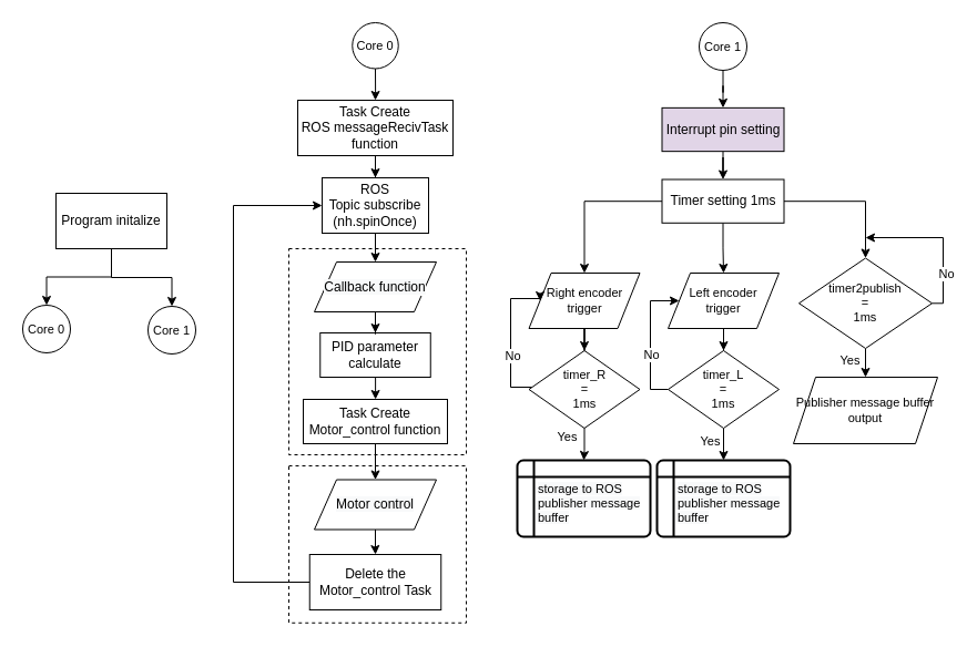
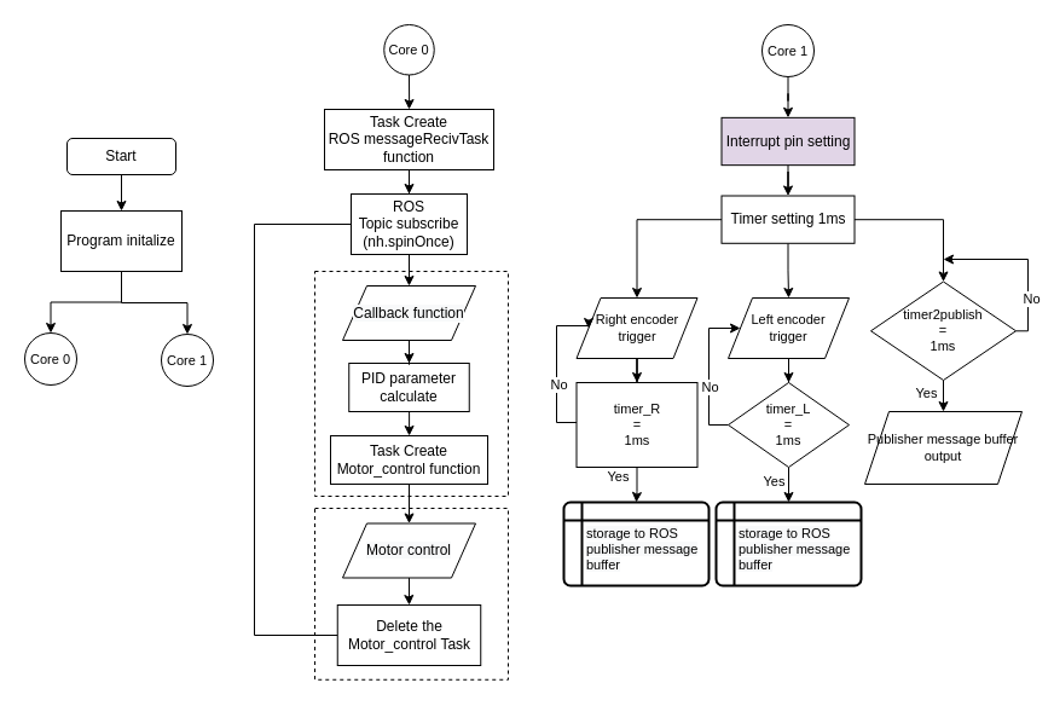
  <mxCell id="0" />
  <mxCell id="1" parent="0" />
  <mxCell id="2" value="" style="rounded=0;whiteSpace=wrap;html=1;fontSize=13;dashed=1;" vertex="1" parent="1"><mxGeometry x="260" y="420" width="160" height="141.76" as="geometry" /></mxCell>
  <mxCell id="3" value="" style="rounded=0;whiteSpace=wrap;html=1;fontSize=13;dashed=1;" vertex="1" parent="1"><mxGeometry x="260" y="224" width="160" height="186" as="geometry" /></mxCell>
+ <mxCell id="4" style="edgeStyle=orthogonalEdgeStyle;rounded=0;orthogonalLoop=1;jettySize=auto;html=1;entryX=0.5;entryY=0;entryDx=0;entryDy=0;" edge="1" parent="1" source="5" target="8"><mxGeometry relative="1" as="geometry" /></mxCell>
+ <mxCell id="5" value="Start" style="rounded=1;whiteSpace=wrap;html=1;fontSize=12;glass=0;strokeWidth=1;shadow=0;" parent="1" vertex="1"><mxGeometry x="55" y="114" width="90" height="30" as="geometry" /></mxCell>
  <mxCell id="6" style="edgeStyle=orthogonalEdgeStyle;rounded=0;orthogonalLoop=1;jettySize=auto;html=1;entryX=0.5;entryY=0;entryDx=0;entryDy=0;fontSize=11;fontColor=#000000;" edge="1" parent="1" source="8" target="21"><mxGeometry relative="1" as="geometry" /></mxCell>
  <mxCell id="7" style="edgeStyle=orthogonalEdgeStyle;rounded=0;orthogonalLoop=1;jettySize=auto;html=1;entryX=0.5;entryY=0;entryDx=0;entryDy=0;fontSize=11;fontColor=#000000;" edge="1" parent="1" source="8" target="24"><mxGeometry relative="1" as="geometry" /></mxCell>
  <mxCell id="8" value="Program initalize" style="rounded=0;whiteSpace=wrap;html=1;" vertex="1" parent="1"><mxGeometry x="50" y="174" width="100" height="50" as="geometry" /></mxCell>
  <mxCell id="9" style="edgeStyle=orthogonalEdgeStyle;rounded=0;orthogonalLoop=1;jettySize=auto;html=1;entryX=0.5;entryY=0;entryDx=0;entryDy=0;fontSize=11;fontColor=#000000;" edge="1" parent="1" source="10" target="16"><mxGeometry relative="1" as="geometry" /></mxCell>
  <mxCell id="10" value="ROS &lt;br&gt;Topic subscribe&lt;br&gt;(nh.spinOnce)" style="rounded=0;whiteSpace=wrap;html=1;" vertex="1" parent="1"><mxGeometry x="290" y="160" width="96" height="50" as="geometry" /></mxCell>
  <mxCell id="11" style="edgeStyle=orthogonalEdgeStyle;rounded=0;orthogonalLoop=1;jettySize=auto;html=1;entryX=0.5;entryY=0;entryDx=0;entryDy=0;fontSize=11;fontColor=#000000;" edge="1" parent="1" source="12" target="28"><mxGeometry relative="1" as="geometry" /></mxCell>
  <mxCell id="12" value="Task Create Motor_control function" style="rounded=0;whiteSpace=wrap;html=1;" vertex="1" parent="1"><mxGeometry x="273" y="360" width="130" height="40" as="geometry" /></mxCell>
  <mxCell id="13" style="edgeStyle=orthogonalEdgeStyle;rounded=0;orthogonalLoop=1;jettySize=auto;html=1;entryX=0.5;entryY=0;entryDx=0;entryDy=0;fontSize=13;" edge="1" parent="1" source="14" target="12"><mxGeometry relative="1" as="geometry" /></mxCell>
  <mxCell id="14" value="PID parameter calculate" style="rounded=0;whiteSpace=wrap;html=1;" vertex="1" parent="1"><mxGeometry x="288.25" y="300" width="99.5" height="40" as="geometry" /></mxCell>
  <mxCell id="15" style="edgeStyle=orthogonalEdgeStyle;rounded=0;orthogonalLoop=1;jettySize=auto;html=1;entryX=0.5;entryY=0;entryDx=0;entryDy=0;fontSize=11;fontColor=#000000;" edge="1" parent="1" source="16" target="14"><mxGeometry relative="1" as="geometry" /></mxCell>
  <mxCell id="16" value="&lt;span style=&quot;font-size: 12px; background-color: rgb(248, 249, 250);&quot;&gt;Callback function&lt;/span&gt;" style="shape=parallelogram;perimeter=parallelogramPerimeter;whiteSpace=wrap;html=1;fixedSize=1;labelBackgroundColor=#FFFFFF;fontSize=11;fontColor=#000000;" vertex="1" parent="1"><mxGeometry x="283" y="236" width="110" height="45" as="geometry" /></mxCell>
  <mxCell id="17" style="edgeStyle=orthogonalEdgeStyle;rounded=0;orthogonalLoop=1;jettySize=auto;html=1;entryX=0.5;entryY=0;entryDx=0;entryDy=0;fontSize=11;fontColor=#000000;" edge="1" parent="1" source="18" target="10"><mxGeometry relative="1" as="geometry" /></mxCell>
  <mxCell id="18" value="Task Create &lt;br&gt;ROS messageRecivTask function" style="rounded=0;whiteSpace=wrap;html=1;" vertex="1" parent="1"><mxGeometry x="268" y="90" width="140" height="50" as="geometry" /></mxCell>
- <mxCell id="19" style="edgeStyle=orthogonalEdgeStyle;rounded=0;orthogonalLoop=1;jettySize=auto;html=1;fontSize=11;fontColor=#000000;entryX=0;entryY=0.5;entryDx=0;entryDy=0;" edge="1" parent="1" source="20" target="10"><mxGeometry relative="1" as="geometry"><mxPoint x="180" y="160" as="targetPoint" /><Array as="points"><mxPoint x="210" y="525.5" /><mxPoint x="210" y="185.5" /></Array></mxGeometry></mxCell>
+ <mxCell id="19" style="edgeStyle=orthogonalEdgeStyle;rounded=0;orthogonalLoop=1;jettySize=auto;html=1;fontSize=11;fontColor=#000000;entryX=0;entryY=0.5;entryDx=0;entryDy=0;endArrow=none;" edge="1" parent="1" source="20" target="10"><mxGeometry relative="1" as="geometry"><mxPoint x="180" y="160" as="targetPoint" /><Array as="points"><mxPoint x="210" y="525.5" /><mxPoint x="210" y="185.5" /></Array></mxGeometry></mxCell>
  <mxCell id="20" value="Delete the Motor_control Task" style="rounded=0;whiteSpace=wrap;html=1;" vertex="1" parent="1"><mxGeometry x="278.75" y="500" width="118.5" height="50" as="geometry" /></mxCell>
  <mxCell id="21" value="Core 0" style="ellipse;whiteSpace=wrap;html=1;aspect=fixed;labelBackgroundColor=#FFFFFF;fontSize=11;fontColor=#000000;" vertex="1" parent="1"><mxGeometry x="20" y="275" width="43" height="43" as="geometry" /></mxCell>
  <mxCell id="22" style="edgeStyle=orthogonalEdgeStyle;rounded=0;orthogonalLoop=1;jettySize=auto;html=1;entryX=0.5;entryY=0;entryDx=0;entryDy=0;fontSize=11;fontColor=#000000;" edge="1" parent="1" source="23" target="18"><mxGeometry relative="1" as="geometry" /></mxCell>
  <mxCell id="23" value="Core 0" style="ellipse;whiteSpace=wrap;html=1;aspect=fixed;labelBackgroundColor=#FFFFFF;fontSize=11;fontColor=#000000;" vertex="1" parent="1"><mxGeometry x="317.25" y="20" width="41.5" height="41.5" as="geometry" /></mxCell>
  <mxCell id="24" value="Core 1" style="ellipse;whiteSpace=wrap;html=1;aspect=fixed;labelBackgroundColor=#FFFFFF;fontSize=11;fontColor=#000000;" vertex="1" parent="1"><mxGeometry x="133" y="276" width="43" height="43" as="geometry" /></mxCell>
  <mxCell id="25" style="edgeStyle=orthogonalEdgeStyle;rounded=0;orthogonalLoop=1;jettySize=auto;html=1;entryX=0.5;entryY=0;entryDx=0;entryDy=0;fontSize=11;fontColor=#000000;" edge="1" parent="1" source="26" target="30"><mxGeometry relative="1" as="geometry" /></mxCell>
  <mxCell id="26" value="Core 1" style="ellipse;whiteSpace=wrap;html=1;aspect=fixed;labelBackgroundColor=#FFFFFF;fontSize=11;fontColor=#000000;" vertex="1" parent="1"><mxGeometry x="630" y="20" width="43" height="43" as="geometry" /></mxCell>
  <mxCell id="27" style="edgeStyle=orthogonalEdgeStyle;rounded=0;orthogonalLoop=1;jettySize=auto;html=1;fontSize=11;fontColor=#000000;" edge="1" parent="1" source="28" target="20"><mxGeometry relative="1" as="geometry" /></mxCell>
  <mxCell id="28" value="&lt;span style=&quot;font-size: 12px; background-color: rgb(248, 249, 250);&quot;&gt;Motor control&lt;/span&gt;" style="shape=parallelogram;perimeter=parallelogramPerimeter;whiteSpace=wrap;html=1;fixedSize=1;labelBackgroundColor=#FFFFFF;fontSize=11;fontColor=#000000;" vertex="1" parent="1"><mxGeometry x="283" y="432.5" width="110" height="45" as="geometry" /></mxCell>
  <mxCell id="29" style="edgeStyle=orthogonalEdgeStyle;rounded=0;orthogonalLoop=1;jettySize=auto;html=1;entryX=0.5;entryY=0;entryDx=0;entryDy=0;fontSize=11;fontColor=#000000;" edge="1" parent="1" source="30" target="34"><mxGeometry relative="1" as="geometry" /></mxCell>
  <mxCell id="30" value="Interrupt pin setting" style="rounded=0;whiteSpace=wrap;html=1;fillColor=#e1d5e7;" vertex="1" parent="1"><mxGeometry x="596.5" y="96.86" width="110" height="39.29" as="geometry" /></mxCell>
  <mxCell id="31" style="edgeStyle=orthogonalEdgeStyle;rounded=0;orthogonalLoop=1;jettySize=auto;html=1;fontSize=11;fontColor=#000000;" edge="1" parent="1" source="34" target="36"><mxGeometry relative="1" as="geometry" /></mxCell>
  <mxCell id="32" style="edgeStyle=orthogonalEdgeStyle;rounded=0;orthogonalLoop=1;jettySize=auto;html=1;fontSize=11;fontColor=#000000;" edge="1" parent="1" source="34" target="38"><mxGeometry relative="1" as="geometry" /></mxCell>
  <mxCell id="33" style="edgeStyle=orthogonalEdgeStyle;rounded=0;orthogonalLoop=1;jettySize=auto;html=1;fontSize=11;fontColor=#000000;" edge="1" parent="1" source="34" target="52"><mxGeometry relative="1" as="geometry" /></mxCell>
  <mxCell id="34" value="Timer setting 1ms" style="rounded=0;whiteSpace=wrap;html=1;" vertex="1" parent="1"><mxGeometry x="596.5" y="161.5" width="110" height="39.29" as="geometry" /></mxCell>
  <mxCell id="35" style="edgeStyle=orthogonalEdgeStyle;rounded=0;orthogonalLoop=1;jettySize=auto;html=1;entryX=0.5;entryY=0;entryDx=0;entryDy=0;fontSize=11;fontColor=#000000;" edge="1" parent="1" source="36" target="42"><mxGeometry relative="1" as="geometry" /></mxCell>
  <mxCell id="36" value="Right encoder &lt;br&gt;trigger" style="shape=parallelogram;perimeter=parallelogramPerimeter;whiteSpace=wrap;html=1;fixedSize=1;labelBackgroundColor=#FFFFFF;fontSize=11;fontColor=#000000;" vertex="1" parent="1"><mxGeometry x="476.5" y="246" width="100" height="50" as="geometry" /></mxCell>
  <mxCell id="37" style="edgeStyle=orthogonalEdgeStyle;rounded=0;orthogonalLoop=1;jettySize=auto;html=1;entryX=0.5;entryY=0;entryDx=0;entryDy=0;fontSize=11;fontColor=#000000;" edge="1" parent="1" source="38" target="47"><mxGeometry relative="1" as="geometry" /></mxCell>
  <mxCell id="38" value="Left encoder &lt;br&gt;trigger" style="shape=parallelogram;perimeter=parallelogramPerimeter;whiteSpace=wrap;html=1;fixedSize=1;labelBackgroundColor=#FFFFFF;fontSize=11;fontColor=#000000;" vertex="1" parent="1"><mxGeometry x="602" y="246" width="100" height="50" as="geometry" /></mxCell>
  <mxCell id="39" style="edgeStyle=orthogonalEdgeStyle;rounded=0;orthogonalLoop=1;jettySize=auto;html=1;fontSize=11;fontColor=#000000;entryX=0;entryY=0.5;entryDx=0;entryDy=0;" edge="1" parent="1" source="42" target="36"><mxGeometry relative="1" as="geometry"><mxPoint x="460" y="254" as="targetPoint" /><Array as="points"><mxPoint x="460" y="349" /><mxPoint x="460" y="269" /></Array></mxGeometry></mxCell>
  <mxCell id="40" value="No" style="edgeLabel;html=1;align=center;verticalAlign=middle;resizable=0;points=[];fontSize=11;fontColor=#000000;" vertex="1" connectable="0" parent="39"><mxGeometry x="-0.524" y="-1" relative="1" as="geometry"><mxPoint y="-18" as="offset" /></mxGeometry></mxCell>
  <mxCell id="41" value="Yes" style="edgeStyle=orthogonalEdgeStyle;rounded=0;orthogonalLoop=1;jettySize=auto;html=1;fontSize=11;fontColor=#000000;" edge="1" parent="1" source="42" target="53"><mxGeometry x="-0.458" y="-16" relative="1" as="geometry"><mxPoint as="offset" /></mxGeometry></mxCell>
- <mxCell id="42" value="timer_R&lt;br&gt;=&lt;br&gt;1ms" style="rhombus;whiteSpace=wrap;html=1;labelBackgroundColor=none;fontSize=11;fontColor=#000000;" vertex="1" parent="1"><mxGeometry x="476.5" y="316" width="100" height="70" as="geometry" /></mxCell>
+ <mxCell id="42" value="timer_R&lt;br&gt;=&lt;br&gt;1ms" style="whiteSpace=wrap;html=1;labelBackgroundColor=none;fontSize=11;fontColor=#000000;rounded=0;" vertex="1" parent="1"><mxGeometry x="476.5" y="316" width="100" height="70" as="geometry" /></mxCell>
  <mxCell id="43" style="edgeStyle=orthogonalEdgeStyle;rounded=0;orthogonalLoop=1;jettySize=auto;html=1;fontSize=11;fontColor=#000000;entryX=0;entryY=0.5;entryDx=0;entryDy=0;" edge="1" parent="1" source="47" target="38"><mxGeometry relative="1" as="geometry"><mxPoint x="600" y="264" as="targetPoint" /><Array as="points"><mxPoint x="586" y="351" /><mxPoint x="586" y="271" /></Array></mxGeometry></mxCell>
  <mxCell id="44" value="No" style="edgeLabel;html=1;align=center;verticalAlign=middle;resizable=0;points=[];fontSize=11;fontColor=#000000;" vertex="1" connectable="0" parent="43"><mxGeometry x="-0.574" relative="1" as="geometry"><mxPoint y="-22" as="offset" /></mxGeometry></mxCell>
  <mxCell id="45" style="edgeStyle=orthogonalEdgeStyle;rounded=0;orthogonalLoop=1;jettySize=auto;html=1;entryX=0.5;entryY=0;entryDx=0;entryDy=0;fontSize=11;fontColor=#000000;" edge="1" parent="1" source="47" target="55"><mxGeometry relative="1" as="geometry" /></mxCell>
  <mxCell id="46" value="Yes" style="edgeLabel;html=1;align=center;verticalAlign=middle;resizable=0;points=[];fontSize=11;fontColor=#000000;" vertex="1" connectable="0" parent="45"><mxGeometry x="-0.752" y="-1" relative="1" as="geometry"><mxPoint x="-12" y="5" as="offset" /></mxGeometry></mxCell>
  <mxCell id="47" value="timer_L &lt;br&gt;=&lt;br&gt;1ms" style="rhombus;whiteSpace=wrap;html=1;labelBackgroundColor=none;fontSize=11;fontColor=#000000;" vertex="1" parent="1"><mxGeometry x="602" y="316" width="100" height="70" as="geometry" /></mxCell>
  <mxCell id="48" style="edgeStyle=orthogonalEdgeStyle;rounded=0;orthogonalLoop=1;jettySize=auto;html=1;fontSize=11;fontColor=#000000;" edge="1" parent="1" source="52"><mxGeometry relative="1" as="geometry"><mxPoint x="780" y="214" as="targetPoint" /><Array as="points"><mxPoint x="850" y="273" /><mxPoint x="850" y="214" /></Array></mxGeometry></mxCell>
  <mxCell id="49" value="No" style="edgeLabel;html=1;align=center;verticalAlign=middle;resizable=0;points=[];fontSize=11;fontColor=#000000;" vertex="1" connectable="0" parent="48"><mxGeometry x="-0.701" y="-2" relative="1" as="geometry"><mxPoint y="-16" as="offset" /></mxGeometry></mxCell>
  <mxCell id="50" style="edgeStyle=orthogonalEdgeStyle;rounded=0;orthogonalLoop=1;jettySize=auto;html=1;entryX=0.5;entryY=0;entryDx=0;entryDy=0;fontSize=11;fontColor=#000000;" edge="1" parent="1" source="52" target="57"><mxGeometry relative="1" as="geometry" /></mxCell>
  <mxCell id="51" value="Yes" style="edgeLabel;html=1;align=center;verticalAlign=middle;resizable=0;points=[];fontSize=11;fontColor=#000000;" vertex="1" connectable="0" parent="50"><mxGeometry x="-0.787" y="-1" relative="1" as="geometry"><mxPoint x="-14" y="4" as="offset" /></mxGeometry></mxCell>
  <mxCell id="52" value="timer2publish&lt;br&gt;=&lt;br&gt;1ms" style="rhombus;whiteSpace=wrap;html=1;labelBackgroundColor=none;fontSize=11;fontColor=#000000;" vertex="1" parent="1"><mxGeometry x="720" y="232.5" width="120" height="81.5" as="geometry" /></mxCell>
  <mxCell id="53" value="" style="shape=internalStorage;whiteSpace=wrap;html=1;dx=15;dy=15;rounded=1;arcSize=8;strokeWidth=2;labelBackgroundColor=none;fontSize=11;fontColor=#000000;" vertex="1" parent="1"><mxGeometry x="466" y="415" width="120" height="69" as="geometry" /></mxCell>
  <mxCell id="54" value="&lt;span style=&quot;color: rgb(0, 0, 0); font-family: Helvetica; font-size: 11px; font-style: normal; font-variant-ligatures: normal; font-variant-caps: normal; font-weight: 400; letter-spacing: normal; orphans: 2; text-align: center; text-indent: 0px; text-transform: none; widows: 2; word-spacing: 0px; -webkit-text-stroke-width: 0px; background-color: rgb(248, 249, 250); text-decoration-thickness: initial; text-decoration-style: initial; text-decoration-color: initial; float: none; display: inline !important;&quot;&gt;storage to ROS publisher message buffer&lt;/span&gt;" style="text;whiteSpace=wrap;html=1;fontSize=11;fontColor=#000000;" vertex="1" parent="1"><mxGeometry x="483" y="428" width="111" height="60" as="geometry" /></mxCell>
  <mxCell id="55" value="" style="shape=internalStorage;whiteSpace=wrap;html=1;dx=15;dy=15;rounded=1;arcSize=8;strokeWidth=2;labelBackgroundColor=none;fontSize=11;fontColor=#000000;" vertex="1" parent="1"><mxGeometry x="592" y="415" width="120" height="69" as="geometry" /></mxCell>
  <mxCell id="56" value="&lt;span style=&quot;color: rgb(0, 0, 0); font-family: Helvetica; font-size: 11px; font-style: normal; font-variant-ligatures: normal; font-variant-caps: normal; font-weight: 400; letter-spacing: normal; orphans: 2; text-align: center; text-indent: 0px; text-transform: none; widows: 2; word-spacing: 0px; -webkit-text-stroke-width: 0px; background-color: rgb(248, 249, 250); text-decoration-thickness: initial; text-decoration-style: initial; text-decoration-color: initial; float: none; display: inline !important;&quot;&gt;storage to ROS publisher message buffer&lt;/span&gt;" style="text;whiteSpace=wrap;html=1;fontSize=11;fontColor=#000000;" vertex="1" parent="1"><mxGeometry x="609" y="428" width="111" height="60" as="geometry" /></mxCell>
  <mxCell id="57" value="Publisher message buffer output" style="shape=parallelogram;perimeter=parallelogramPerimeter;whiteSpace=wrap;html=1;fixedSize=1;labelBackgroundColor=none;fontSize=11;fontColor=#000000;" vertex="1" parent="1"><mxGeometry x="715" y="340" width="130" height="60" as="geometry" /></mxCell>
